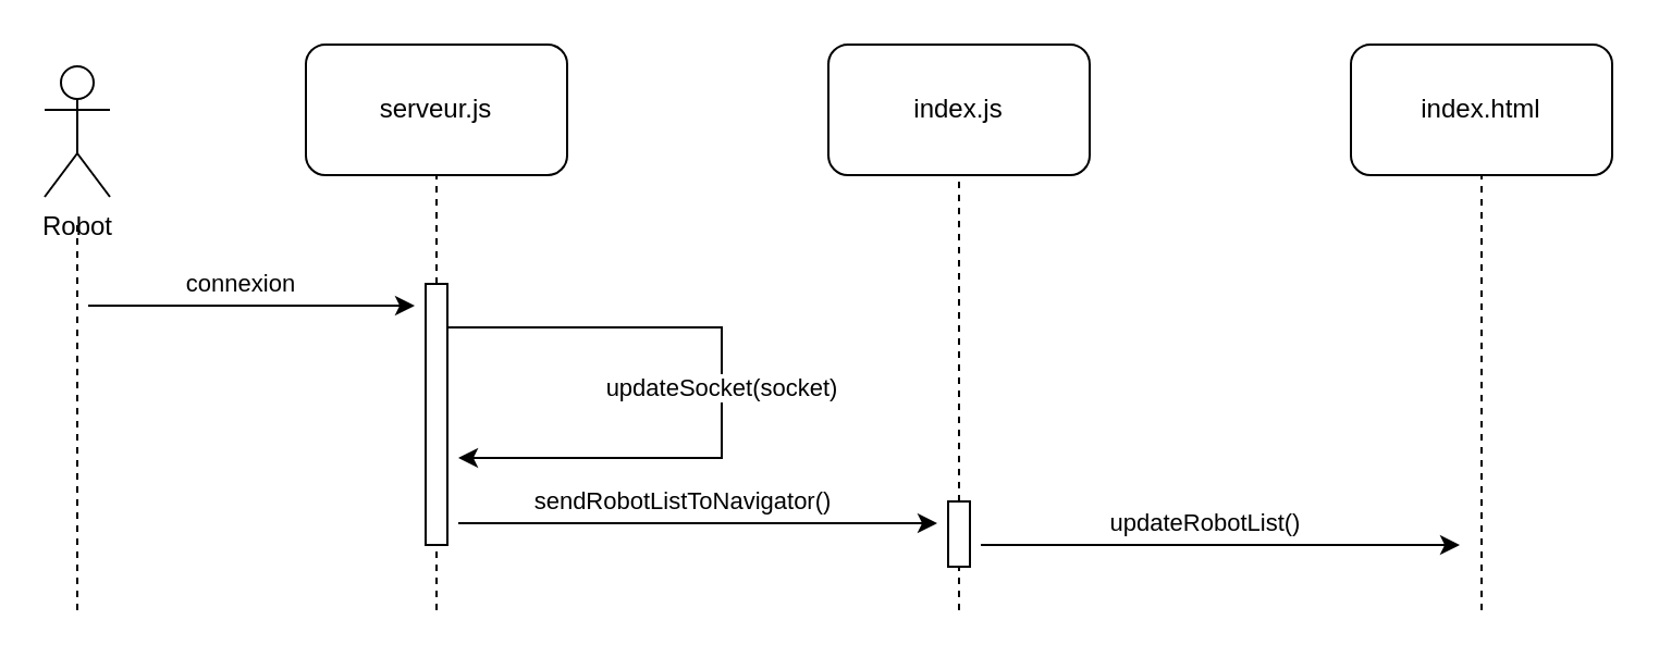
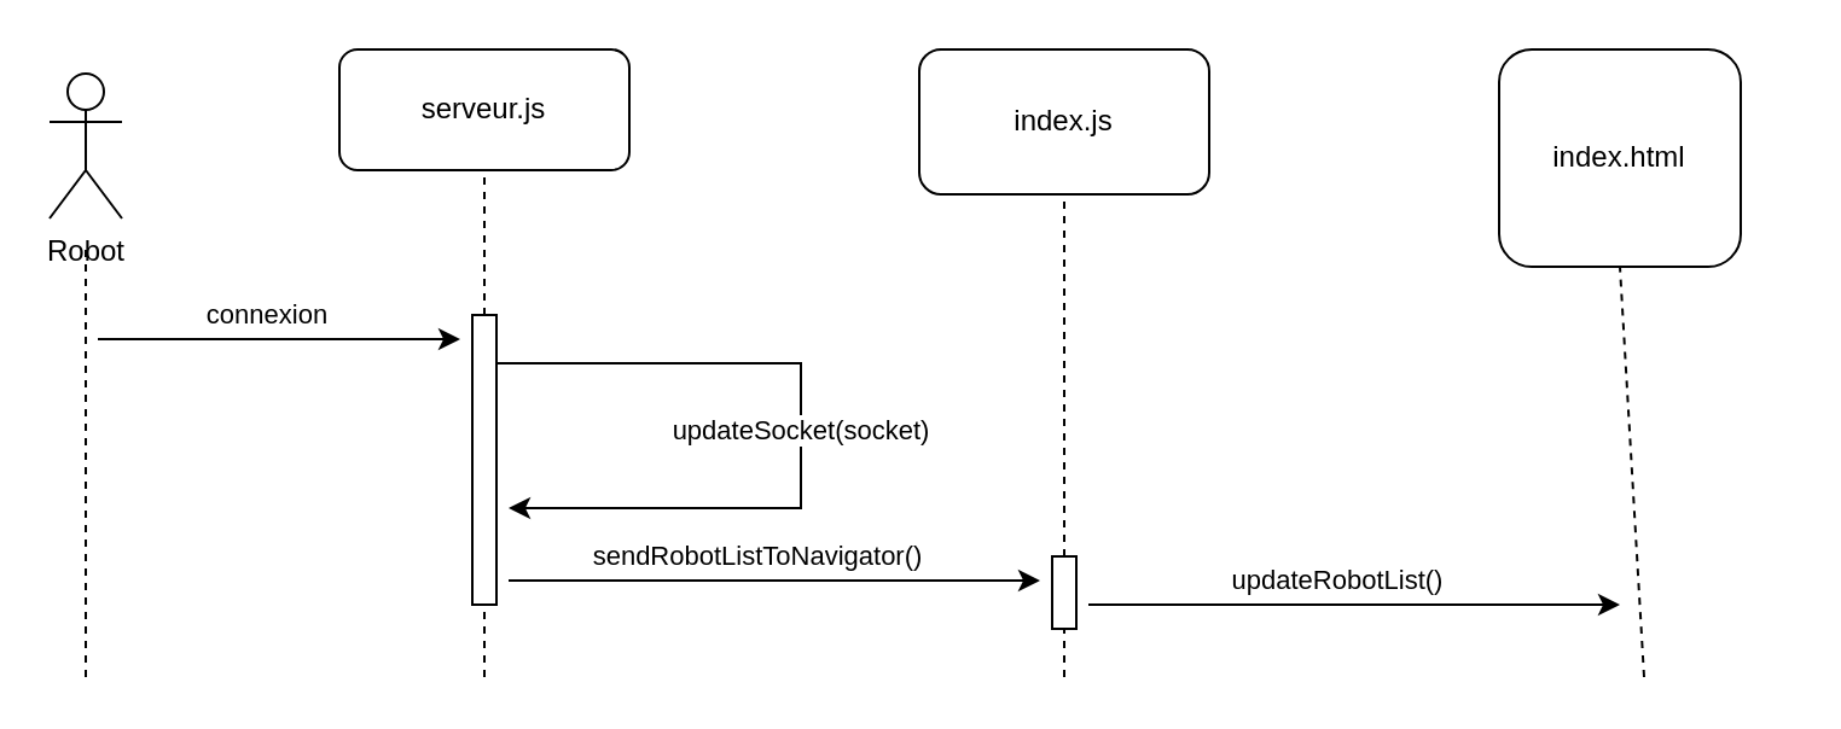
  <mxCell id="0" />
  <mxCell id="1" parent="0" />
- <mxCell id="2" value="serveur.js" style="rounded=1;whiteSpace=wrap;html=1;" parent="1" vertex="1"><mxGeometry x="140" y="20" width="120" height="60" as="geometry" /></mxCell>
+ <mxCell id="2" value="serveur.js" style="rounded=1;whiteSpace=wrap;html=1;" parent="1" vertex="1"><mxGeometry x="140" y="20" width="120" height="50" as="geometry" /></mxCell>
  <mxCell id="3" value="index.js" style="rounded=1;whiteSpace=wrap;html=1;" parent="1" vertex="1"><mxGeometry x="380" y="20" width="120" height="60" as="geometry" /></mxCell>
- <mxCell id="4" value="index.html" style="rounded=1;whiteSpace=wrap;html=1;" parent="1" vertex="1"><mxGeometry x="620" y="20" width="120" height="60" as="geometry" /></mxCell>
+ <mxCell id="4" value="index.html" style="rounded=1;whiteSpace=wrap;html=1;" parent="1" vertex="1"><mxGeometry x="620" y="20" width="100" height="90" as="geometry" /></mxCell>
  <mxCell id="5" value="" style="endArrow=none;dashed=1;html=1;rounded=0;entryX=0.5;entryY=1;entryDx=0;entryDy=0;" parent="1" target="2" edge="1"><mxGeometry width="50" height="50" relative="1" as="geometry"><mxPoint x="200" y="280" as="sourcePoint" /><mxPoint x="200" y="130" as="targetPoint" /></mxGeometry></mxCell>
  <mxCell id="6" value="" style="endArrow=none;dashed=1;html=1;rounded=0;entryX=0.5;entryY=1;entryDx=0;entryDy=0;" parent="1" source="14" target="3" edge="1"><mxGeometry width="50" height="50" relative="1" as="geometry"><mxPoint x="439.5" y="580" as="sourcePoint" /><mxPoint x="439.5" y="80" as="targetPoint" /></mxGeometry></mxCell>
  <mxCell id="7" value="" style="endArrow=none;dashed=1;html=1;rounded=0;entryX=0.5;entryY=1;entryDx=0;entryDy=0;" parent="1" target="4" edge="1"><mxGeometry width="50" height="50" relative="1" as="geometry"><mxPoint x="680" y="280" as="sourcePoint" /><mxPoint x="680" y="80" as="targetPoint" /></mxGeometry></mxCell>
  <mxCell id="8" value="Robot" style="shape=umlActor;verticalLabelPosition=bottom;verticalAlign=top;html=1;outlineConnect=0;" parent="1" vertex="1"><mxGeometry y="30" width="30" height="60" as="geometry" x="20" /></mxCell>
  <mxCell id="9" value="" style="endArrow=none;dashed=1;html=1;rounded=0;" parent="1" edge="1"><mxGeometry width="50" height="50" relative="1" as="geometry"><mxPoint x="35" y="280" as="sourcePoint" /><mxPoint x="35" y="100" as="targetPoint" /></mxGeometry></mxCell>
  <mxCell id="10" value="connexion" style="endArrow=classic;html=1;rounded=0;" parent="1" edge="1"><mxGeometry x="-0.067" y="10" width="50" height="50" relative="1" as="geometry"><mxPoint x="40" y="140" as="sourcePoint" /><mxPoint x="190" y="140" as="targetPoint" /><mxPoint as="offset" /></mxGeometry></mxCell>
  <mxCell id="11" value="updateSocket(socket)" style="edgeStyle=orthogonalEdgeStyle;rounded=0;orthogonalLoop=1;jettySize=auto;html=1;" parent="1" source="12" edge="1"><mxGeometry relative="1" as="geometry"><mxPoint x="210" y="210" as="targetPoint" /><Array as="points"><mxPoint x="331" y="150" /></Array></mxGeometry></mxCell>
  <mxCell id="12" value="" style="rounded=0;whiteSpace=wrap;html=1;" parent="1" vertex="1"><mxGeometry x="195" y="130" width="10" height="120" as="geometry" /></mxCell>
  <mxCell id="13" value="" style="endArrow=none;dashed=1;html=1;rounded=0;entryX=0.5;entryY=1;entryDx=0;entryDy=0;" parent="1" target="14" edge="1"><mxGeometry width="50" height="50" relative="1" as="geometry"><mxPoint x="440" y="280" as="sourcePoint" /><mxPoint x="440" y="80" as="targetPoint" /></mxGeometry></mxCell>
  <mxCell id="14" value="" style="rounded=0;whiteSpace=wrap;html=1;" parent="1" vertex="1"><mxGeometry x="435" y="230" width="10" height="30" as="geometry" /></mxCell>
  <mxCell id="15" value="sendRobotListToNavigator()" style="endArrow=classic;html=1;rounded=0;" parent="1" edge="1"><mxGeometry x="-0.067" y="10" width="50" height="50" relative="1" as="geometry"><mxPoint x="210" y="240" as="sourcePoint" /><mxPoint x="430" y="240" as="targetPoint" /><mxPoint as="offset" /></mxGeometry></mxCell>
  <mxCell id="16" value="updateRobotList()" style="endArrow=classic;html=1;rounded=0;" parent="1" edge="1"><mxGeometry x="-0.067" y="10" width="50" height="50" relative="1" as="geometry"><mxPoint x="450" y="250" as="sourcePoint" /><mxPoint x="670" y="250" as="targetPoint" /><mxPoint as="offset" /></mxGeometry></mxCell>
